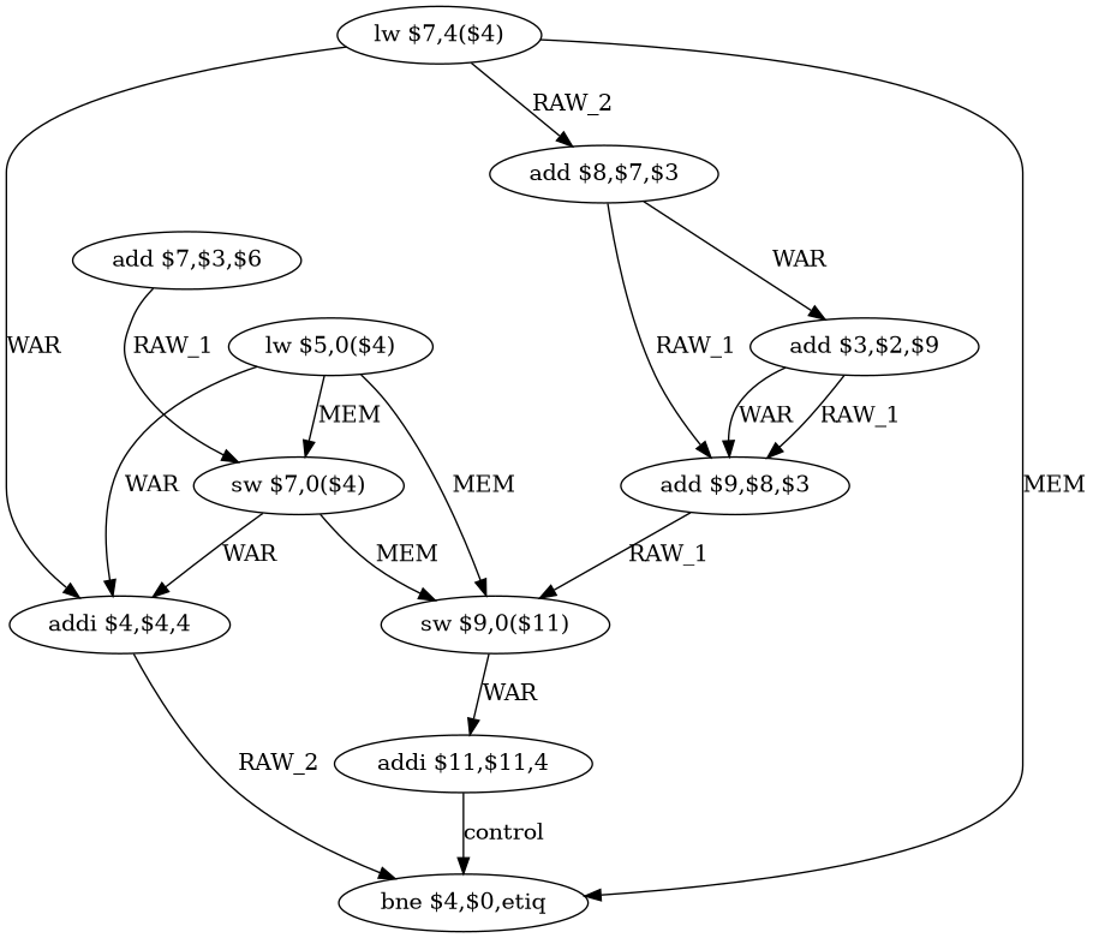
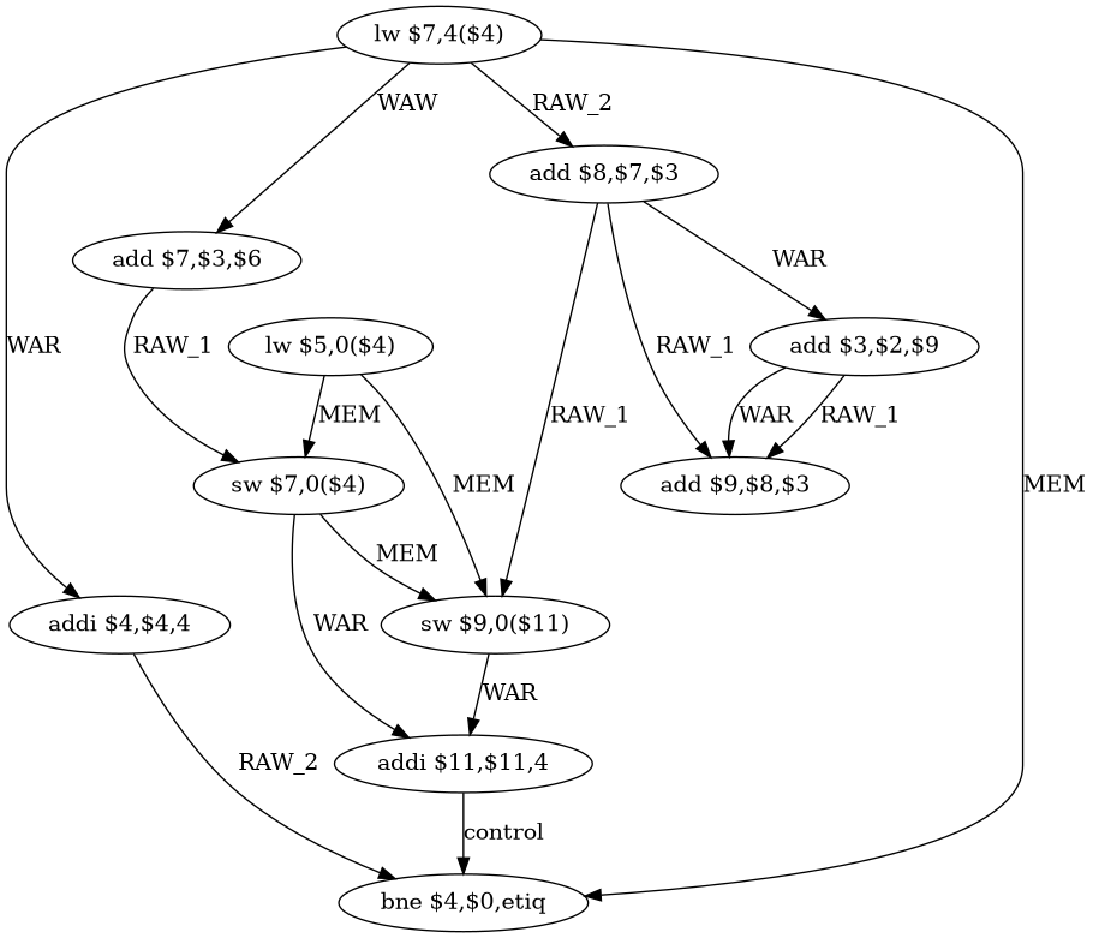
  digraph {
    node [shape=ellipse]
    n1 [label="lw $5,0($4)"]
    n2 [label="sw $7,0($4)"]
    n3 [label="sw $9,0($11)"]
    n4 [label="addi $4,$4,4"]
    n5 [label="addi $11,$11,4"]
    n6 [label="bne $4,$0,etiq"]
    n7 [label="add $8,$7,$3"]
    n8 [label="add $3,$2,$9"]
    n9 [label="add $9,$8,$3"]
    n10 [label="add $7,$3,$6"]
    n11 [label="lw $7,4($4)"]
    n1 -> n2 [label=MEM]
    n1 -> n3 [label=MEM]
-   n1 -> n4 [label=WAR]
    n2 -> n3 [label=MEM]
-   n2 -> n4 [label=WAR]
+   n2 -> n5 [label=WAR]
    n3 -> n5 [label=WAR]
    n4 -> n6 [label=RAW_2]
    n5 -> n6 [label=control]
    n7 -> n8 [label=WAR]
    n7 -> n9 [label=RAW_1]
    n8 -> n9 [label=RAW_1]
    n8 -> n9 [label=WAR]
-   n9 -> n3 [label=RAW_1]
+   n7 -> n3 [label=RAW_1]
    n10 -> n2 [label=RAW_1]
    n11 -> n4 [label=WAR]
    n11 -> n6 [label=MEM]
    n11 -> n7 [label=RAW_2]
+   n11 -> n10 [label=WAW]
  }
